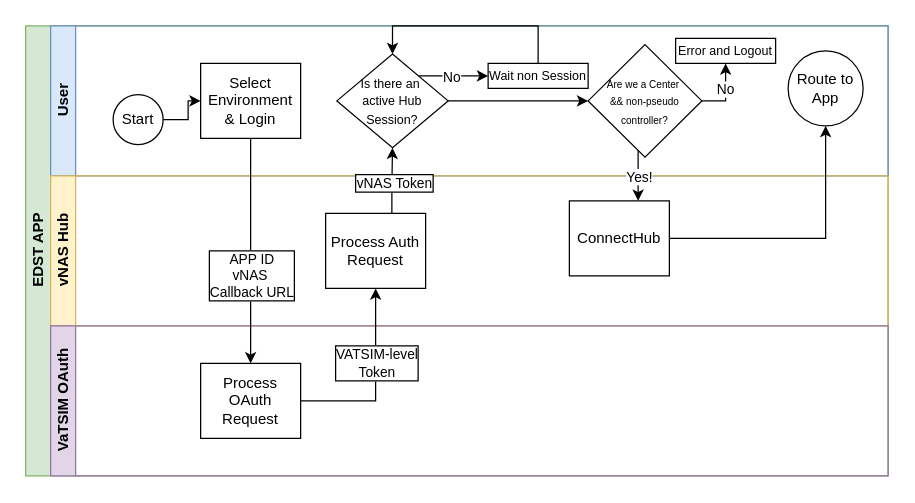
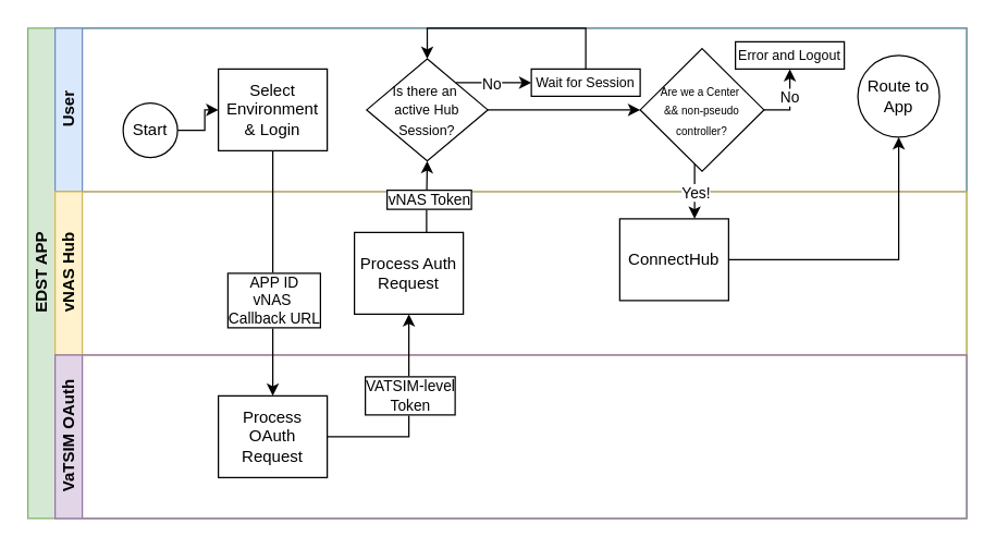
  <mxCell id="0" />
  <mxCell id="1" parent="0" />
  <mxCell id="2" value="EDST APP" style="swimlane;html=1;childLayout=stackLayout;resizeParent=1;resizeParentMax=0;horizontal=0;startSize=20;horizontalStack=0;fillColor=#d5e8d4;strokeColor=#82b366;" parent="1" vertex="1"><mxGeometry x="20" y="20" width="690" height="360" as="geometry" /></mxCell>
  <mxCell id="3" value="User" style="swimlane;html=1;startSize=20;horizontal=0;fillColor=#dae8fc;strokeColor=#6c8ebf;" parent="2" vertex="1"><mxGeometry x="20" width="670" height="120" as="geometry" /></mxCell>
  <mxCell id="4" value="" style="edgeStyle=orthogonalEdgeStyle;rounded=0;orthogonalLoop=1;jettySize=auto;html=1;" edge="1" parent="3" source="5" target="6"><mxGeometry relative="1" as="geometry" /></mxCell>
  <mxCell id="5" value="Start" style="ellipse;whiteSpace=wrap;html=1;" parent="3" vertex="1"><mxGeometry x="50" y="55" width="40" height="40" as="geometry" /></mxCell>
  <mxCell id="6" value="Select Environment &amp;amp; Login" style="rounded=0;whiteSpace=wrap;html=1;fontFamily=Helvetica;fontSize=12;fontColor=#000000;align=center;" parent="3" vertex="1"><mxGeometry x="120" y="30" width="80" height="60" as="geometry" /></mxCell>
  <mxCell id="7" style="edgeStyle=orthogonalEdgeStyle;rounded=0;orthogonalLoop=1;jettySize=auto;html=1;entryX=0;entryY=0.5;entryDx=0;entryDy=0;" edge="1" parent="3" source="10" target="12"><mxGeometry relative="1" as="geometry"><Array as="points"><mxPoint x="300" y="40" /><mxPoint x="300" y="40" /></Array></mxGeometry></mxCell>
  <mxCell id="8" value="No" style="edgeLabel;html=1;align=center;verticalAlign=middle;resizable=0;points=[];" vertex="1" connectable="0" parent="7"><mxGeometry x="-0.081" relative="1" as="geometry"><mxPoint as="offset" /></mxGeometry></mxCell>
  <mxCell id="9" style="edgeStyle=orthogonalEdgeStyle;rounded=0;orthogonalLoop=1;jettySize=auto;html=1;entryX=0;entryY=0.5;entryDx=0;entryDy=0;" edge="1" parent="3" source="10" target="15"><mxGeometry relative="1" as="geometry" /></mxCell>
  <mxCell id="10" value="&lt;div&gt;&lt;span style=&quot;font-size: 10px; background-color: transparent; color: light-dark(rgb(0, 0, 0), rgb(237, 237, 237));&quot;&gt;Is there an&amp;nbsp;&lt;/span&gt;&lt;/div&gt;&lt;div&gt;&lt;span style=&quot;font-size: 10px; background-color: transparent; color: light-dark(rgb(0, 0, 0), rgb(237, 237, 237));&quot;&gt;active Hub Session?&lt;/span&gt;&lt;/div&gt;" style="rhombus;whiteSpace=wrap;html=1;fontFamily=Helvetica;fontSize=12;fontColor=#000000;align=center;" vertex="1" parent="3"><mxGeometry x="229" y="22.5" width="89" height="75" as="geometry" /></mxCell>
  <mxCell id="11" style="edgeStyle=orthogonalEdgeStyle;rounded=0;orthogonalLoop=1;jettySize=auto;html=1;entryX=0.5;entryY=0;entryDx=0;entryDy=0;" edge="1" parent="3" source="12" target="10"><mxGeometry relative="1" as="geometry"><Array as="points"><mxPoint x="390" /><mxPoint x="273" /></Array></mxGeometry></mxCell>
- <mxCell id="12" value="&lt;font style=&quot;font-size: 10px;&quot;&gt;Wait non Session&lt;/font&gt;" style="rounded=0;whiteSpace=wrap;html=1;fontFamily=Helvetica;fontSize=12;fontColor=#000000;align=center;" vertex="1" parent="3"><mxGeometry x="350" y="30" width="80" height="20" as="geometry" /></mxCell>
+ <mxCell id="12" value="&lt;font style=&quot;font-size: 10px;&quot;&gt;Wait for Session&lt;/font&gt;" style="rounded=0;whiteSpace=wrap;html=1;fontFamily=Helvetica;fontSize=12;fontColor=#000000;align=center;" vertex="1" parent="3"><mxGeometry x="350" y="30" width="80" height="20" as="geometry" /></mxCell>
  <mxCell id="13" style="edgeStyle=orthogonalEdgeStyle;rounded=0;orthogonalLoop=1;jettySize=auto;html=1;entryX=0.5;entryY=1;entryDx=0;entryDy=0;" edge="1" parent="3" source="15" target="17"><mxGeometry relative="1" as="geometry"><Array as="points"><mxPoint x="540" y="60" /></Array></mxGeometry></mxCell>
  <mxCell id="14" value="No" style="edgeLabel;html=1;align=center;verticalAlign=middle;resizable=0;points=[];" vertex="1" connectable="0" parent="13"><mxGeometry x="0.174" y="1" relative="1" as="geometry"><mxPoint as="offset" /></mxGeometry></mxCell>
  <mxCell id="15" value="&lt;font style=&quot;font-size: 8px;&quot;&gt;Are we a Center&amp;nbsp;&lt;/font&gt;&lt;div&gt;&lt;font style=&quot;font-size: 8px;&quot;&gt;&amp;amp;&amp;amp; non-pseudo controller?&lt;/font&gt;&lt;/div&gt;" style="rhombus;whiteSpace=wrap;html=1;fontFamily=Helvetica;fontSize=12;fontColor=#000000;align=center;" vertex="1" parent="3"><mxGeometry x="430" y="15" width="91" height="90" as="geometry" /></mxCell>
  <mxCell id="16" value="Route to App" style="ellipse;whiteSpace=wrap;html=1;" vertex="1" parent="3"><mxGeometry x="590" y="20" width="60" height="60" as="geometry" /></mxCell>
  <mxCell id="17" value="&lt;font style=&quot;font-size: 10px;&quot;&gt;Error and Logout&lt;/font&gt;" style="rounded=0;whiteSpace=wrap;html=1;fontFamily=Helvetica;fontSize=12;fontColor=#000000;align=center;" vertex="1" parent="3"><mxGeometry x="500" y="10" width="80" height="20" as="geometry" /></mxCell>
  <mxCell id="18" value="vNAS Hub" style="swimlane;html=1;startSize=20;horizontal=0;fillColor=#fff2cc;strokeColor=#d6b656;" parent="2" vertex="1"><mxGeometry x="20" y="120" width="670" height="120" as="geometry" /></mxCell>
  <mxCell id="19" value="Process Auth Request" style="rounded=0;whiteSpace=wrap;html=1;fontFamily=Helvetica;fontSize=12;fontColor=#000000;align=center;" vertex="1" parent="18"><mxGeometry x="220" y="30" width="80" height="60" as="geometry" /></mxCell>
  <mxCell id="20" value="ConnectHub" style="rounded=0;whiteSpace=wrap;html=1;fontFamily=Helvetica;fontSize=12;fontColor=#000000;align=center;" vertex="1" parent="18"><mxGeometry x="415" y="20" width="80" height="60" as="geometry" /></mxCell>
  <mxCell id="21" value="VaTSIM OAuth" style="swimlane;html=1;startSize=20;horizontal=0;fillColor=#e1d5e7;strokeColor=#9673a6;" parent="2" vertex="1"><mxGeometry x="20" y="240" width="670" height="120" as="geometry" /></mxCell>
  <mxCell id="22" value="Process OAuth Request" style="rounded=0;whiteSpace=wrap;html=1;fontFamily=Helvetica;fontSize=12;fontColor=#000000;align=center;" vertex="1" parent="21"><mxGeometry x="120" y="30" width="80" height="60" as="geometry" /></mxCell>
  <mxCell id="23" style="edgeStyle=orthogonalEdgeStyle;rounded=0;orthogonalLoop=1;jettySize=auto;html=1;entryX=0.5;entryY=0;entryDx=0;entryDy=0;" edge="1" parent="2" source="6" target="22"><mxGeometry relative="1" as="geometry" /></mxCell>
  <mxCell id="24" value="APP ID&lt;div&gt;vNAS&amp;nbsp;&lt;/div&gt;&lt;div&gt;Callback URL&lt;/div&gt;" style="edgeLabel;html=1;align=center;verticalAlign=middle;resizable=0;points=[];labelBorderColor=default;" vertex="1" connectable="0" parent="23"><mxGeometry x="0.212" relative="1" as="geometry"><mxPoint as="offset" /></mxGeometry></mxCell>
  <mxCell id="25" style="edgeStyle=orthogonalEdgeStyle;rounded=0;orthogonalLoop=1;jettySize=auto;html=1;entryX=0.5;entryY=1;entryDx=0;entryDy=0;" edge="1" parent="2" source="22" target="19"><mxGeometry relative="1" as="geometry" /></mxCell>
  <mxCell id="26" value="VATSIM-level&lt;div&gt;Token&lt;/div&gt;" style="edgeLabel;html=1;align=center;verticalAlign=middle;resizable=0;points=[];labelBorderColor=default;" vertex="1" connectable="0" parent="25"><mxGeometry x="0.209" relative="1" as="geometry"><mxPoint as="offset" /></mxGeometry></mxCell>
  <mxCell id="27" style="edgeStyle=orthogonalEdgeStyle;rounded=0;orthogonalLoop=1;jettySize=auto;html=1;entryX=0.5;entryY=1;entryDx=0;entryDy=0;" edge="1" parent="2" source="19" target="10"><mxGeometry relative="1" as="geometry"><Array as="points"><mxPoint x="293" y="128" /><mxPoint x="293" y="128" /></Array></mxGeometry></mxCell>
  <mxCell id="28" value="vNAS Token" style="edgeLabel;html=1;align=center;verticalAlign=middle;resizable=0;points=[];labelBorderColor=default;" vertex="1" connectable="0" parent="27"><mxGeometry x="0.053" relative="1" as="geometry"><mxPoint x="1" y="3" as="offset" /></mxGeometry></mxCell>
  <mxCell id="29" style="edgeStyle=orthogonalEdgeStyle;rounded=0;orthogonalLoop=1;jettySize=auto;html=1;entryX=0.5;entryY=1;entryDx=0;entryDy=0;" edge="1" parent="2" source="20" target="16"><mxGeometry relative="1" as="geometry" /></mxCell>
  <mxCell id="30" value="" style="edgeStyle=orthogonalEdgeStyle;rounded=0;orthogonalLoop=1;jettySize=auto;html=1;" edge="1" parent="2" source="15" target="20"><mxGeometry relative="1" as="geometry"><Array as="points"><mxPoint x="490" y="120" /><mxPoint x="490" y="120" /></Array></mxGeometry></mxCell>
  <mxCell id="31" value="Yes!" style="edgeLabel;html=1;align=center;verticalAlign=middle;resizable=0;points=[];" vertex="1" connectable="0" parent="30"><mxGeometry x="0.033" relative="1" as="geometry"><mxPoint as="offset" /></mxGeometry></mxCell>
